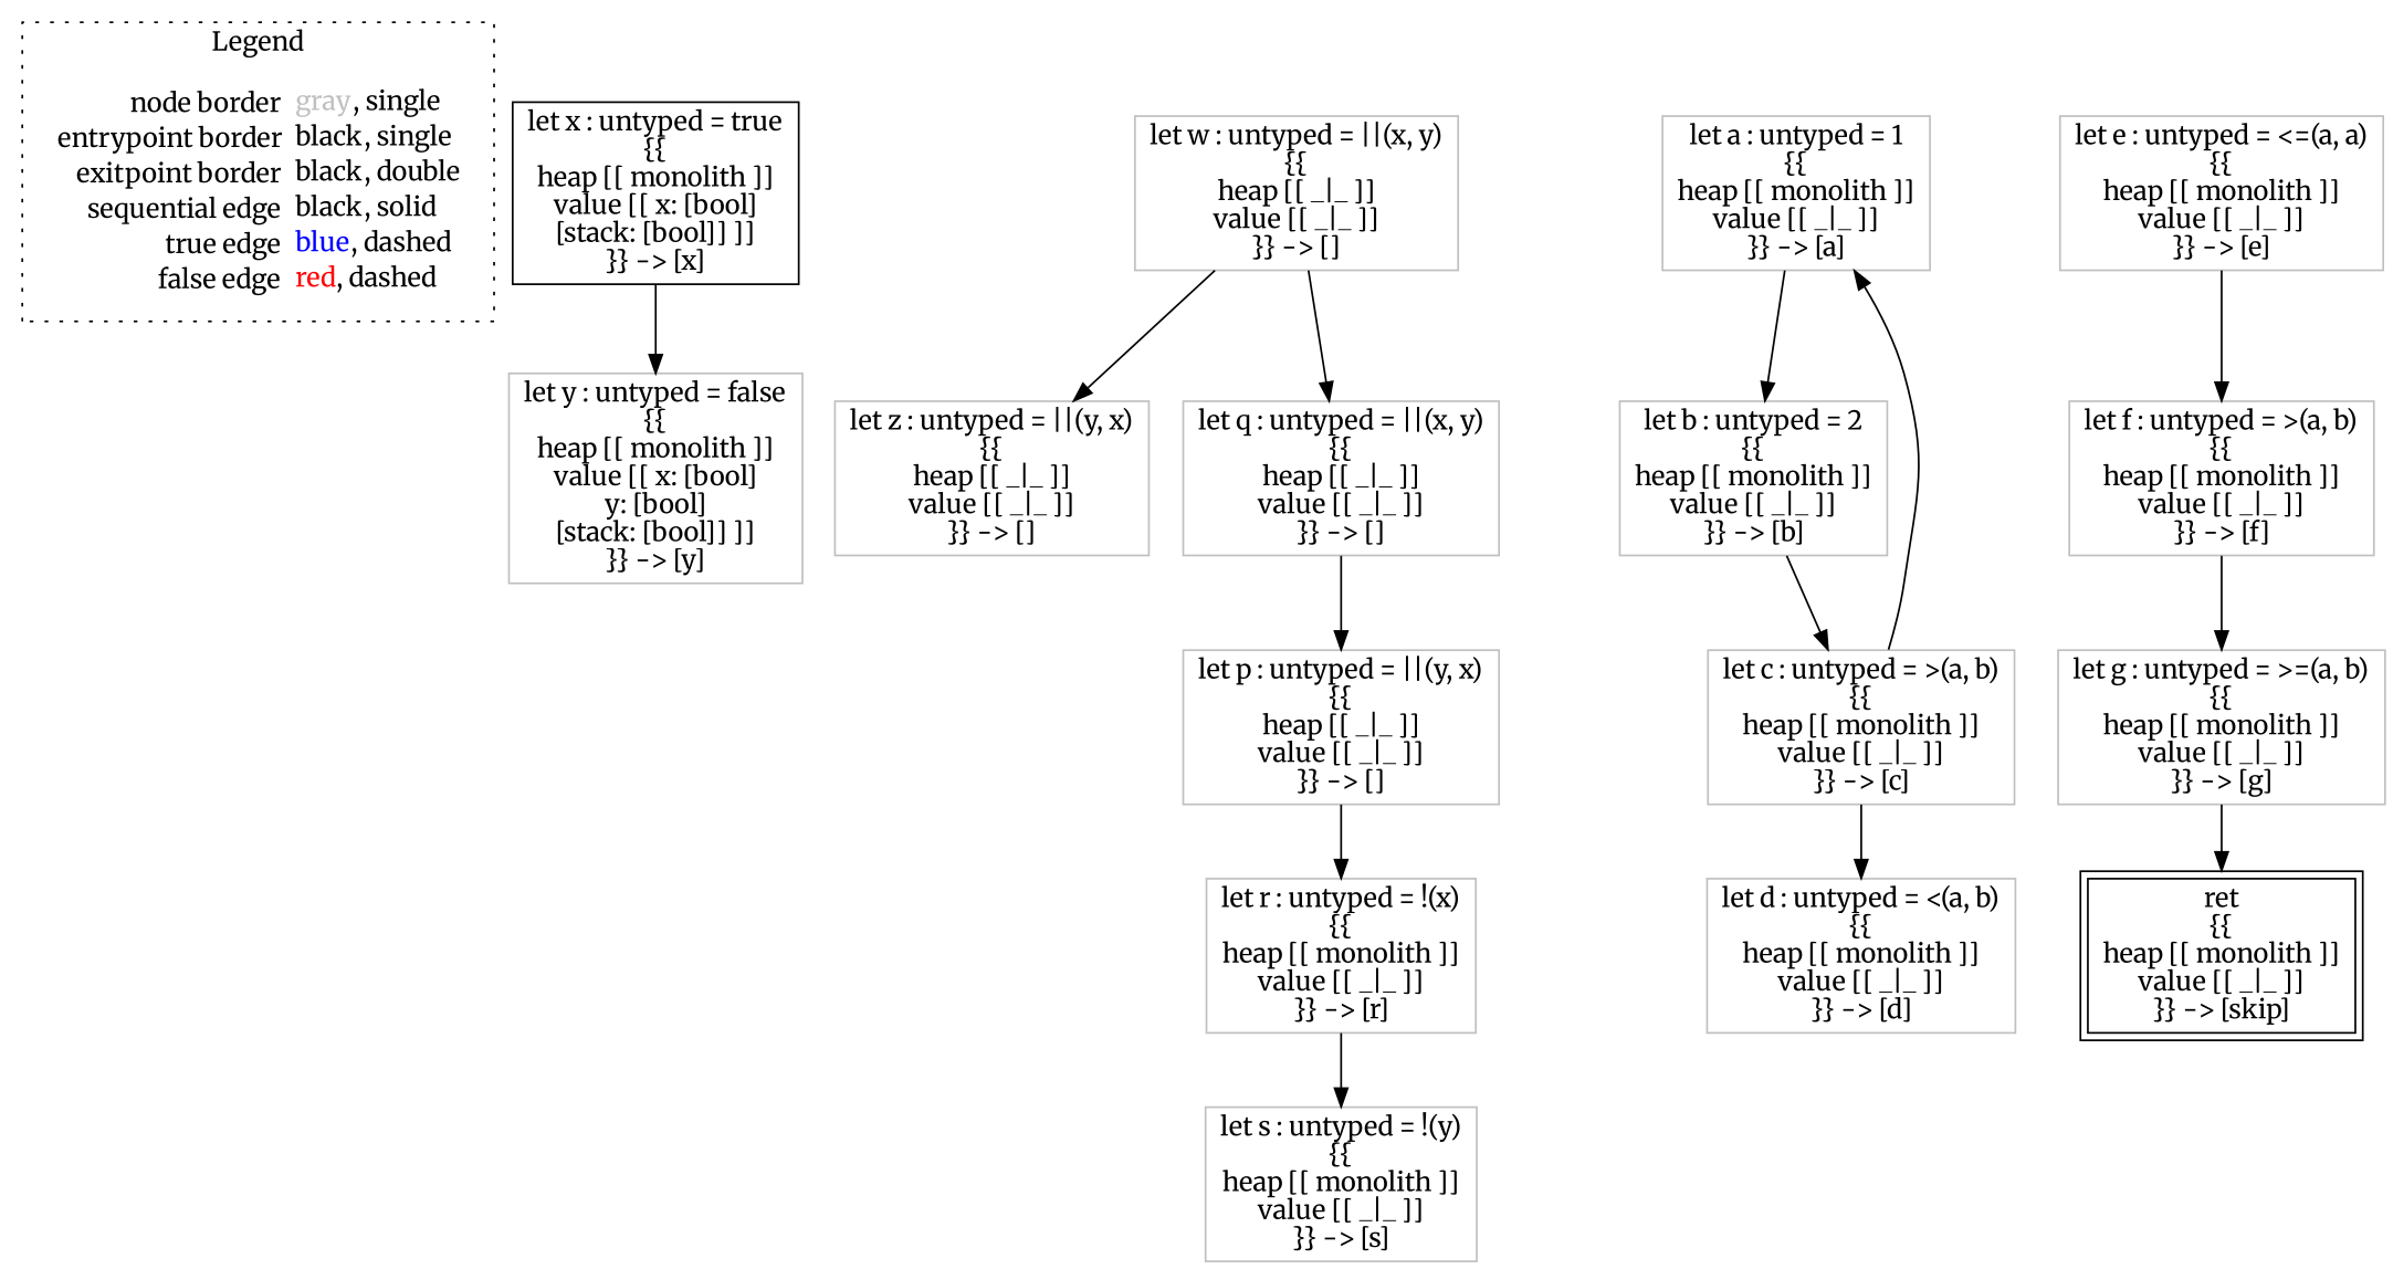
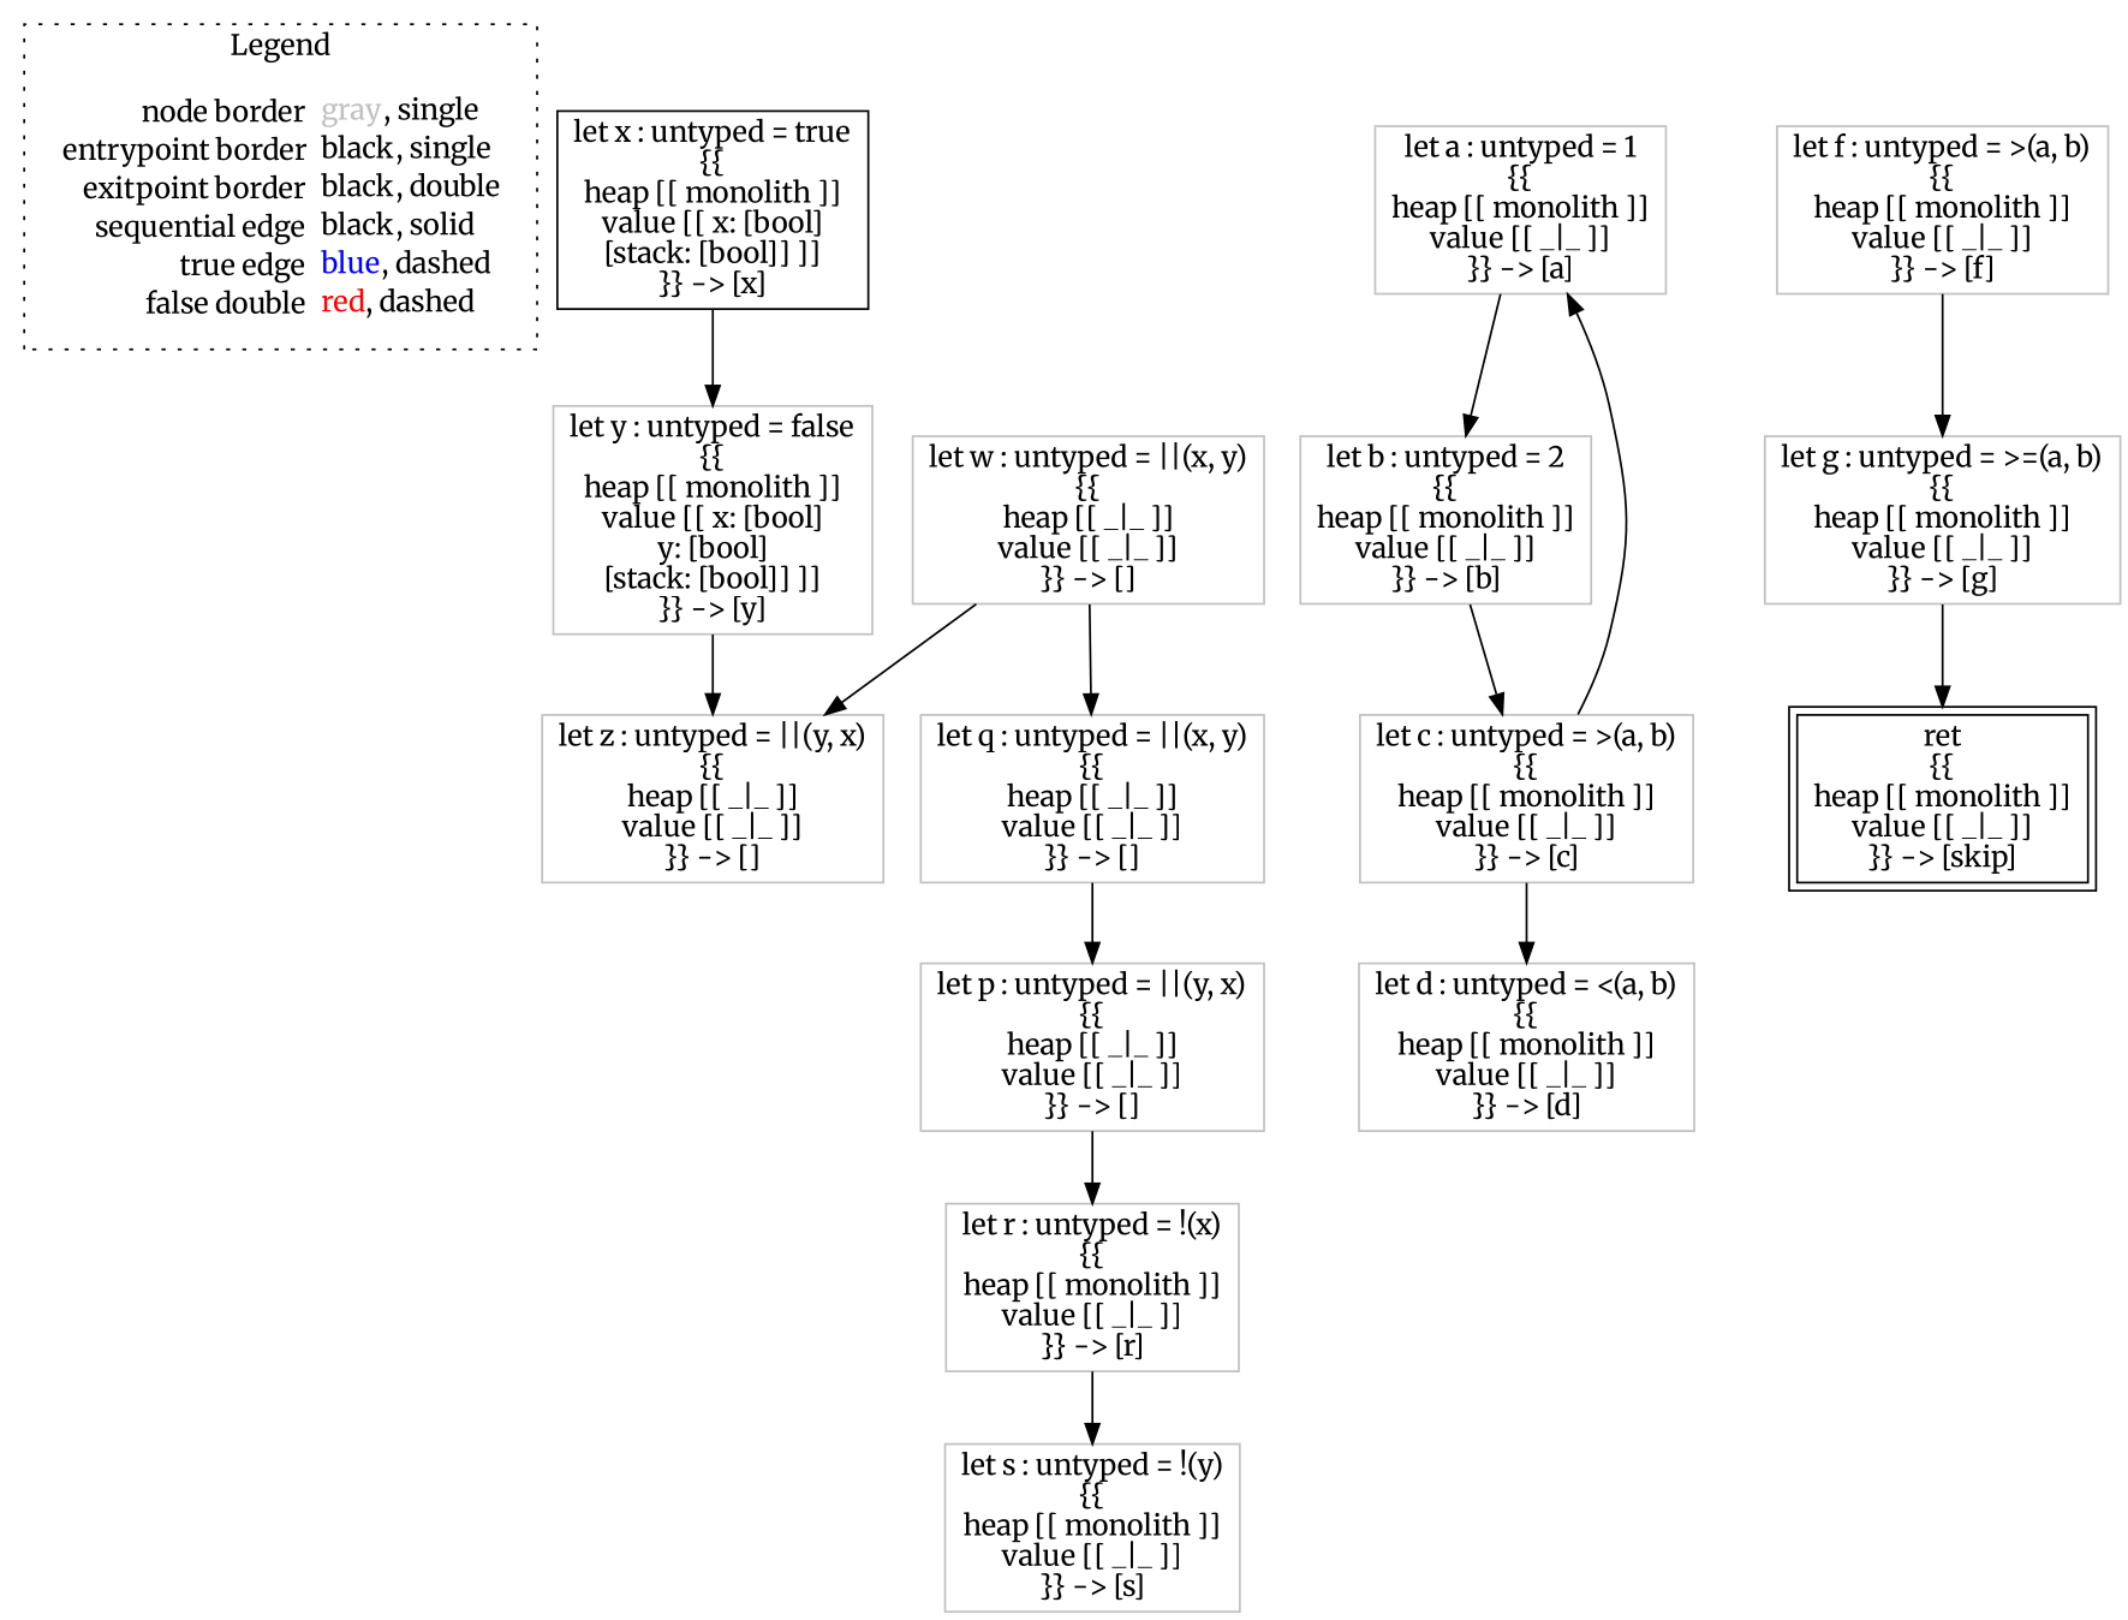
  digraph {
    fontname=Merriweather
    node [fontname=Merriweather shape=rect color=gray]
    edge [color=black fontname=Merriweather]
-   n1 [label=<<table border="0" cellpadding="2" cellspacing="0" cellborder="0"><tr><td align="right">node border&nbsp;</td><td align="left"><font color="gray">gray</font>, single</td></tr><tr><td align="right">entrypoint border&nbsp;</td><td align="left"><font color="black">black</font>, single</td></tr><tr><td align="right">exitpoint border&nbsp;</td><td align="left"><font color="black">black</font>, double</td></tr><tr><td align="right">sequential edge&nbsp;</td><td align="left"><font color="black">black</font>, solid</td></tr><tr><td align="right">true edge&nbsp;</td><td align="left"><font color="blue">blue</font>, dashed</td></tr><tr><td align="right">false edge&nbsp;</td><td align="left"><font color="red">red</font>, dashed</td></tr></table>> shape=plaintext color=""]
+   n1 [label=<<table border="0" cellpadding="2" cellspacing="0" cellborder="0"><tr><td align="right">node border&nbsp;</td><td align="left"><font color="gray">gray</font>, single</td></tr><tr><td align="right">entrypoint border&nbsp;</td><td align="left"><font color="black">black</font>, single</td></tr><tr><td align="right">exitpoint border&nbsp;</td><td align="left"><font color="black">black</font>, double</td></tr><tr><td align="right">sequential edge&nbsp;</td><td align="left"><font color="black">black</font>, solid</td></tr><tr><td align="right">true edge&nbsp;</td><td align="left"><font color="blue">blue</font>, dashed</td></tr><tr><td align="right">false double&nbsp;</td><td align="left"><font color="red">red</font>, dashed</td></tr></table>> shape=plaintext color=""]
    n2 [color=black label=<let x : untyped = true<BR/>{{<BR/>heap [[ monolith ]]<BR/>value [[ x: [bool]<BR/>[stack: [bool]] ]]<BR/>}} -&gt; [x]>]
    n3 [label=<let y : untyped = false<BR/>{{<BR/>heap [[ monolith ]]<BR/>value [[ x: [bool]<BR/>y: [bool]<BR/>[stack: [bool]] ]]<BR/>}} -&gt; [y]>]
    n4 [label=<let z : untyped = ||(y, x)<BR/>{{<BR/>heap [[ _|_ ]]<BR/>value [[ _|_ ]]<BR/>}} -&gt; []>]
    n5 [label=<let w : untyped = ||(x, y)<BR/>{{<BR/>heap [[ _|_ ]]<BR/>value [[ _|_ ]]<BR/>}} -&gt; []>]
    n6 [label=<let q : untyped = ||(x, y)<BR/>{{<BR/>heap [[ _|_ ]]<BR/>value [[ _|_ ]]<BR/>}} -&gt; []>]
    n7 [label=<let a : untyped = 1<BR/>{{<BR/>heap [[ monolith ]]<BR/>value [[ _|_ ]]<BR/>}} -&gt; [a]>]
    n8 [label=<let b : untyped = 2<BR/>{{<BR/>heap [[ monolith ]]<BR/>value [[ _|_ ]]<BR/>}} -&gt; [b]>]
    n9 [label=<let c : untyped = &gt;(a, b)<BR/>{{<BR/>heap [[ monolith ]]<BR/>value [[ _|_ ]]<BR/>}} -&gt; [c]>]
    n10 [label=<let d : untyped = &lt;(a, b)<BR/>{{<BR/>heap [[ monolith ]]<BR/>value [[ _|_ ]]<BR/>}} -&gt; [d]>]
-   n11 [label=<let e : untyped = &lt;=(a, a)<BR/>{{<BR/>heap [[ monolith ]]<BR/>value [[ _|_ ]]<BR/>}} -&gt; [e]>]
    n12 [label=<let f : untyped = &gt;(a, b)<BR/>{{<BR/>heap [[ monolith ]]<BR/>value [[ _|_ ]]<BR/>}} -&gt; [f]>]
    n13 [label=<let g : untyped = &gt;=(a, b)<BR/>{{<BR/>heap [[ monolith ]]<BR/>value [[ _|_ ]]<BR/>}} -&gt; [g]>]
    n14 [label=<let s : untyped = !(y)<BR/>{{<BR/>heap [[ monolith ]]<BR/>value [[ _|_ ]]<BR/>}} -&gt; [s]>]
    n15 [color=black label=<ret<BR/>{{<BR/>heap [[ monolith ]]<BR/>value [[ _|_ ]]<BR/>}} -&gt; [skip]> peripheries=2]
    n16 [label=<let r : untyped = !(x)<BR/>{{<BR/>heap [[ monolith ]]<BR/>value [[ _|_ ]]<BR/>}} -&gt; [r]>]
    n17 [label=<let p : untyped = ||(y, x)<BR/>{{<BR/>heap [[ _|_ ]]<BR/>value [[ _|_ ]]<BR/>}} -&gt; []>]
    subgraph cluster_1 {
      label=Legend
      style=dotted
      n1
    }
    n2 -> n3
+   n3 -> n4
    n5 -> n4
    n5 -> n6
    n6 -> n17
    n7 -> n8
    n8 -> n9
    n9 -> n7
    n9 -> n10
-   n11 -> n12
    n12 -> n13
    n13 -> n15
    n16 -> n14
    n17 -> n16
  }
